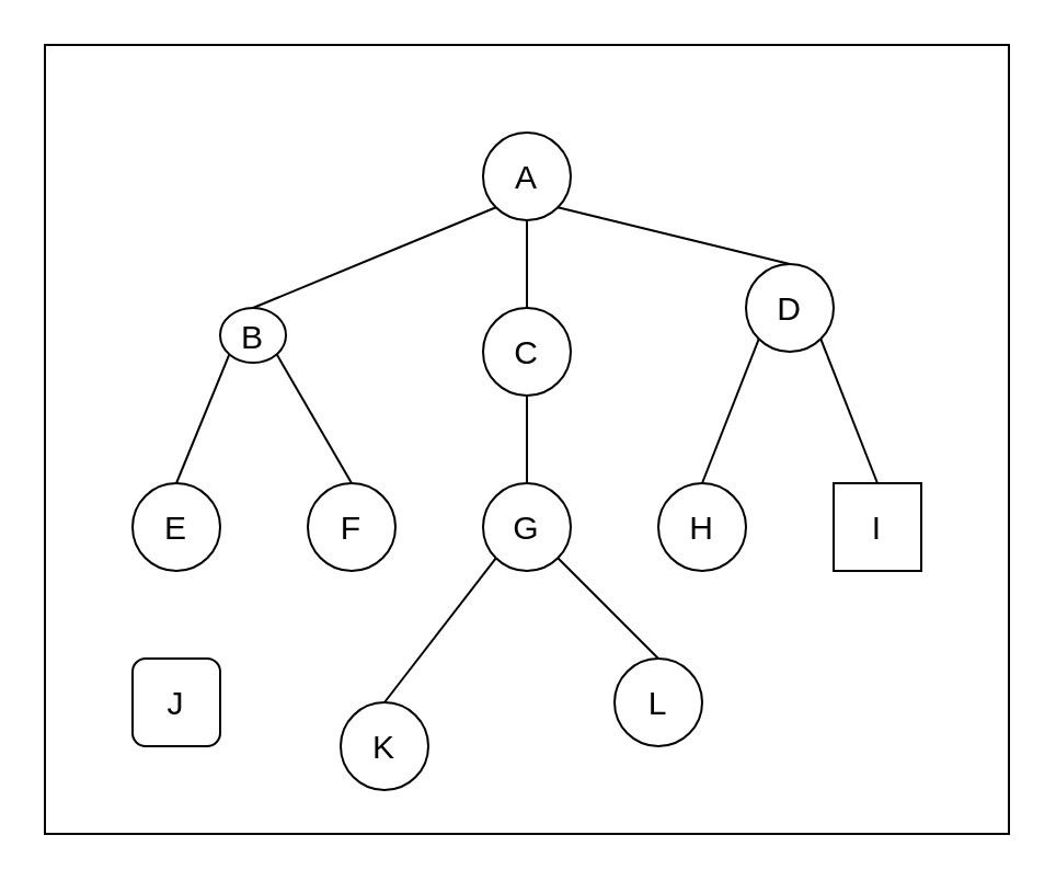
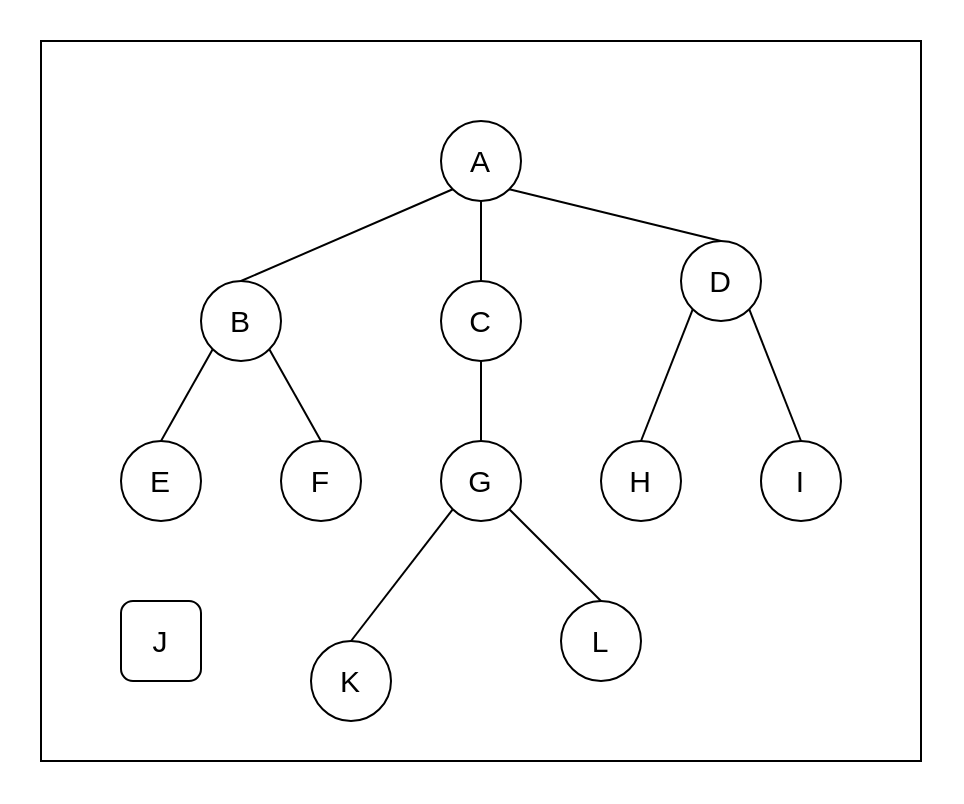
  <mxCell id="0" />
  <mxCell id="1" parent="0" />
  <mxCell id="2" value="" style="rounded=0;whiteSpace=wrap;html=1;" vertex="1" parent="1"><mxGeometry x="20" y="20" width="440" height="360" as="geometry" /></mxCell>
  <mxCell id="3" value="A" style="ellipse;whiteSpace=wrap;html=1;aspect=fixed;fontSize=15;" vertex="1" parent="1"><mxGeometry x="220" y="60" width="40" height="40" as="geometry" /></mxCell>
- <mxCell id="4" value="B" style="ellipse;whiteSpace=wrap;html=1;aspect=fixed;fontSize=15;" vertex="1" parent="1"><mxGeometry x="100" y="140" width="30" height="25" as="geometry" /></mxCell>
+ <mxCell id="4" value="B" style="ellipse;whiteSpace=wrap;html=1;aspect=fixed;fontSize=15;" vertex="1" parent="1"><mxGeometry x="100" y="140" width="40" height="40" as="geometry" /></mxCell>
  <mxCell id="5" value="C" style="ellipse;whiteSpace=wrap;html=1;aspect=fixed;fontSize=15;" vertex="1" parent="1"><mxGeometry x="220" y="140" width="40" height="40" as="geometry" /></mxCell>
  <mxCell id="6" value="D" style="ellipse;whiteSpace=wrap;html=1;aspect=fixed;fontSize=15;" vertex="1" parent="1"><mxGeometry x="340" y="120" width="40" height="40" as="geometry" /></mxCell>
  <mxCell id="7" value="H" style="ellipse;whiteSpace=wrap;html=1;aspect=fixed;fontSize=15;" vertex="1" parent="1"><mxGeometry x="300" y="220" width="40" height="40" as="geometry" /></mxCell>
- <mxCell id="8" value="I" style="whiteSpace=wrap;html=1;aspect=fixed;fontSize=15;rounded=0;" vertex="1" parent="1"><mxGeometry x="380" y="220" width="40" height="40" as="geometry" /></mxCell>
+ <mxCell id="8" value="I" style="ellipse;whiteSpace=wrap;html=1;aspect=fixed;fontSize=15;" vertex="1" parent="1"><mxGeometry x="380" y="220" width="40" height="40" as="geometry" /></mxCell>
  <mxCell id="9" value="E" style="ellipse;whiteSpace=wrap;html=1;aspect=fixed;fontSize=15;" vertex="1" parent="1"><mxGeometry x="60" y="220" width="40" height="40" as="geometry" /></mxCell>
  <mxCell id="10" value="F" style="ellipse;whiteSpace=wrap;html=1;aspect=fixed;fontSize=15;" vertex="1" parent="1"><mxGeometry x="140" y="220" width="40" height="40" as="geometry" /></mxCell>
  <mxCell id="11" value="J" style="whiteSpace=wrap;html=1;aspect=fixed;fontSize=15;rounded=1;" vertex="1" parent="1"><mxGeometry x="60" y="300" width="40" height="40" as="geometry" /></mxCell>
  <mxCell id="12" value="" style="endArrow=none;html=1;fontSize=15;exitX=0.5;exitY=0;exitDx=0;exitDy=0;entryX=0;entryY=1;entryDx=0;entryDy=0;" edge="1" parent="1" source="4" target="3"><mxGeometry width="50" height="50" relative="1" as="geometry"><mxPoint x="170" y="140" as="sourcePoint" /><mxPoint x="220" y="90" as="targetPoint" /></mxGeometry></mxCell>
  <mxCell id="13" value="" style="endArrow=none;html=1;fontSize=15;entryX=0.5;entryY=1;entryDx=0;entryDy=0;exitX=0.5;exitY=0;exitDx=0;exitDy=0;" edge="1" parent="1" source="5" target="3"><mxGeometry width="50" height="50" relative="1" as="geometry"><mxPoint x="210" y="170" as="sourcePoint" /><mxPoint x="260" y="120" as="targetPoint" /></mxGeometry></mxCell>
  <mxCell id="14" value="" style="endArrow=none;html=1;fontSize=15;exitX=1;exitY=1;exitDx=0;exitDy=0;entryX=0.5;entryY=0;entryDx=0;entryDy=0;" edge="1" parent="1" source="3" target="6"><mxGeometry width="50" height="50" relative="1" as="geometry"><mxPoint x="390" y="140" as="sourcePoint" /><mxPoint x="440" y="90" as="targetPoint" /></mxGeometry></mxCell>
  <mxCell id="15" value="" style="endArrow=none;html=1;fontSize=15;entryX=0;entryY=1;entryDx=0;entryDy=0;exitX=0.5;exitY=0;exitDx=0;exitDy=0;" edge="1" parent="1" source="7" target="6"><mxGeometry width="50" height="50" relative="1" as="geometry"><mxPoint x="270" y="360" as="sourcePoint" /><mxPoint x="320" y="310" as="targetPoint" /></mxGeometry></mxCell>
  <mxCell id="16" value="" style="endArrow=none;html=1;fontSize=15;exitX=1;exitY=1;exitDx=0;exitDy=0;entryX=0.5;entryY=0;entryDx=0;entryDy=0;" edge="1" parent="1" source="6" target="8"><mxGeometry width="50" height="50" relative="1" as="geometry"><mxPoint x="520" y="200" as="sourcePoint" /><mxPoint x="570" y="150" as="targetPoint" /></mxGeometry></mxCell>
  <mxCell id="17" value="" style="endArrow=none;html=1;fontSize=15;entryX=0;entryY=1;entryDx=0;entryDy=0;exitX=0.5;exitY=0;exitDx=0;exitDy=0;" edge="1" parent="1" source="9" target="4"><mxGeometry width="50" height="50" relative="1" as="geometry"><mxPoint x="70" y="250" as="sourcePoint" /><mxPoint x="120" y="200" as="targetPoint" /></mxGeometry></mxCell>
  <mxCell id="18" value="" style="endArrow=none;html=1;fontSize=15;entryX=1;entryY=1;entryDx=0;entryDy=0;exitX=0.5;exitY=0;exitDx=0;exitDy=0;" edge="1" parent="1" source="10" target="4"><mxGeometry width="50" height="50" relative="1" as="geometry"><mxPoint x="210" y="380" as="sourcePoint" /><mxPoint x="180" y="180" as="targetPoint" /></mxGeometry></mxCell>
  <mxCell id="19" value="K" style="ellipse;whiteSpace=wrap;html=1;aspect=fixed;fontSize=15;" vertex="1" parent="1"><mxGeometry x="155" y="320" width="40" height="40" as="geometry" /></mxCell>
  <mxCell id="20" value="L" style="ellipse;whiteSpace=wrap;html=1;aspect=fixed;fontSize=15;" vertex="1" parent="1"><mxGeometry x="280" y="300" width="40" height="40" as="geometry" /></mxCell>
  <mxCell id="21" value="" style="endArrow=none;html=1;fontSize=15;entryX=0;entryY=1;entryDx=0;entryDy=0;exitX=0.5;exitY=0;exitDx=0;exitDy=0;" edge="1" parent="1" source="19" target="23"><mxGeometry width="50" height="50" relative="1" as="geometry"><mxPoint x="180" y="375.86" as="sourcePoint" /><mxPoint x="225.858" y="260.002" as="targetPoint" /></mxGeometry></mxCell>
  <mxCell id="22" value="" style="endArrow=none;html=1;fontSize=15;entryX=1;entryY=1;entryDx=0;entryDy=0;exitX=0.5;exitY=0;exitDx=0;exitDy=0;" edge="1" parent="1" source="20" target="23"><mxGeometry width="50" height="50" relative="1" as="geometry"><mxPoint x="280" y="415.86" as="sourcePoint" /><mxPoint x="254.142" y="260.002" as="targetPoint" /></mxGeometry></mxCell>
  <mxCell id="23" value="G" style="ellipse;whiteSpace=wrap;html=1;aspect=fixed;fontSize=15;" vertex="1" parent="1"><mxGeometry x="220" y="220" width="40" height="40" as="geometry" /></mxCell>
  <mxCell id="24" value="" style="endArrow=none;html=1;fontSize=15;entryX=0.5;entryY=1;entryDx=0;entryDy=0;exitX=0.5;exitY=0;exitDx=0;exitDy=0;" edge="1" parent="1" source="23" target="5"><mxGeometry width="50" height="50" relative="1" as="geometry"><mxPoint x="180" y="240" as="sourcePoint" /><mxPoint x="230" y="190" as="targetPoint" /></mxGeometry></mxCell>
